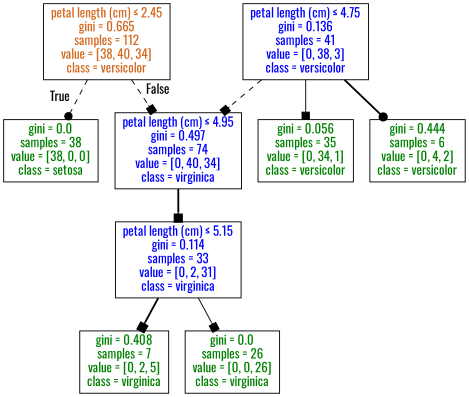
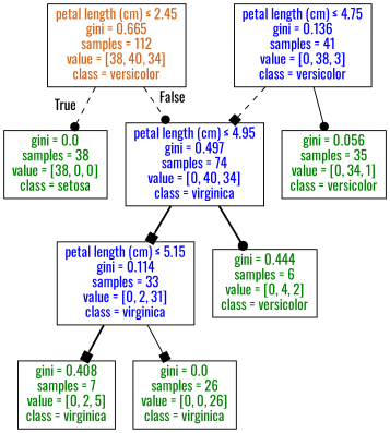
  digraph {
    fontname=Oswald
    node [fillcolor="#FFFFFF" fontname=Oswald shape=box style=filled]
    edge [arrowhead=box fontname=Oswald style=dashed]
    n1 [label=<<FONT COLOR="#D2691E">petal length (cm) &le; 2.45<br/>gini = 0.665<br/>samples = 112<br/>value = [38, 40, 34]<br/>class = versicolor</FONT>>]
    n2 [label=<<FONT COLOR="#008000">gini = 0.0<br/>samples = 38<br/>value = [38, 0, 0]<br/>class = setosa</FONT>>]
    n3 [label=<<FONT COLOR="#0000FF">petal length (cm) &le; 4.95<br/>gini = 0.497<br/>samples = 74<br/>value = [0, 40, 34]<br/>class = virginica</FONT>>]
    n4 [label=<<FONT COLOR="#0000FF">petal length (cm) &le; 5.15<br/>gini = 0.114<br/>samples = 33<br/>value = [0, 2, 31]<br/>class = virginica</FONT>>]
    n5 [label=<<FONT COLOR="#0000FF">petal length (cm) &le; 4.75<br/>gini = 0.136<br/>samples = 41<br/>value = [0, 38, 3]<br/>class = versicolor</FONT>>]
    n6 [label=<<FONT COLOR="#008000">gini = 0.056<br/>samples = 35<br/>value = [0, 34, 1]<br/>class = versicolor</FONT>>]
    n7 [label=<<FONT COLOR="#008000">gini = 0.444<br/>samples = 6<br/>value = [0, 4, 2]<br/>class = versicolor</FONT>>]
    n8 [label=<<FONT COLOR="#008000">gini = 0.408<br/>samples = 7<br/>value = [0, 2, 5]<br/>class = virginica</FONT>>]
    n9 [label=<<FONT COLOR="#008000">gini = 0.0<br/>samples = 26<br/>value = [0, 0, 26]<br/>class = virginica</FONT>>]
    n1 -> n2 [arrowhead=dot headlabel=True labelangle=45 labeldistance=2.5]
-   n1 -> n3 [headlabel=False labelangle=-45 labeldistance=2.5]
+   n1 -> n3 [arrowhead=dot headlabel=False labelangle=-45 labeldistance=2.5]
    n3 -> n4 [style=bold]
    n4 -> n8 [style=bold]
    n4 -> n9 [style=solid]
    n5 -> n3
-   n5 -> n6 [style=solid]
-   n5 -> n7 [arrowhead=dot style=bold]
+   n5 -> n6 [arrowhead=dot style=solid]
+   n3 -> n7 [arrowhead=dot style=bold]
  }
